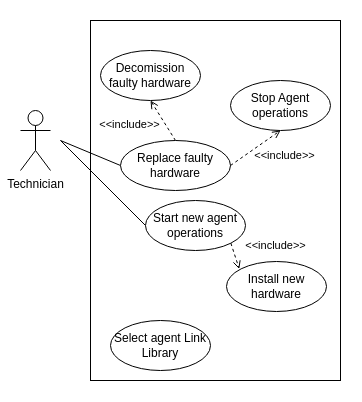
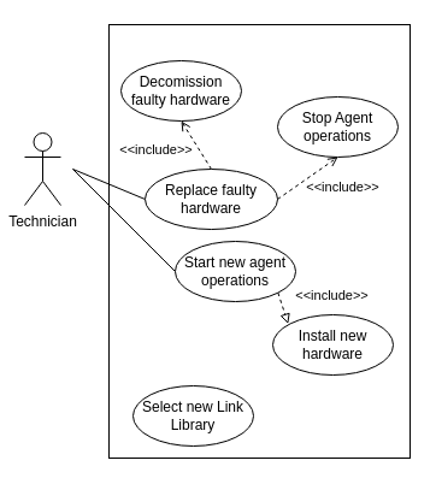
  <mxCell id="0" />
  <mxCell id="1" parent="0" />
  <mxCell id="2" value="Technician" style="shape=umlActor;verticalLabelPosition=bottom;verticalAlign=top;html=1;outlineConnect=0;" parent="1" vertex="1"><mxGeometry x="20" y="110" width="30" height="60" as="geometry" /></mxCell>
  <mxCell id="3" value="" style="rounded=0;whiteSpace=wrap;html=1;" parent="1" vertex="1"><mxGeometry x="90" y="20" width="250" height="360" as="geometry" /></mxCell>
  <mxCell id="4" value="Stop Agent operations" style="ellipse;whiteSpace=wrap;html=1;" parent="1" vertex="1"><mxGeometry x="230" y="80" width="100" height="50" as="geometry" /></mxCell>
  <mxCell id="5" value="Decomission faulty hardware" style="ellipse;whiteSpace=wrap;html=1;" parent="1" vertex="1"><mxGeometry x="100" y="50" width="100" height="50" as="geometry" /></mxCell>
  <mxCell id="6" value="" style="endArrow=open;html=1;rounded=0;dashed=1;endFill=0;entryX=0.5;entryY=1;entryDx=0;entryDy=0;exitX=0.5;exitY=0;exitDx=0;exitDy=0;" parent="1" source="15" target="5" edge="1"><mxGeometry width="50" height="50" relative="1" as="geometry"><mxPoint x="0" y="330" as="sourcePoint" /><mxPoint x="50" y="280" as="targetPoint" /></mxGeometry></mxCell>
  <mxCell id="7" value="&amp;lt;&amp;lt;include&amp;gt;&amp;gt;" style="edgeLabel;html=1;align=center;verticalAlign=middle;resizable=0;points=[];labelBackgroundColor=none;" parent="6" vertex="1" connectable="0"><mxGeometry x="-0.129" relative="1" as="geometry"><mxPoint x="-35" y="1" as="offset" /></mxGeometry></mxCell>
  <mxCell id="8" value="Install new hardware" style="ellipse;whiteSpace=wrap;html=1;" parent="1" vertex="1"><mxGeometry x="226" y="261" width="100" height="50" as="geometry" /></mxCell>
  <mxCell id="9" value="" style="endArrow=none;html=1;rounded=0;entryX=0;entryY=0.5;entryDx=0;entryDy=0;" parent="1" target="15" edge="1"><mxGeometry width="50" height="50" relative="1" as="geometry"><mxPoint x="60" y="140" as="sourcePoint" /><mxPoint x="100" y="100" as="targetPoint" /></mxGeometry></mxCell>
  <mxCell id="10" value="" style="endArrow=none;html=1;rounded=0;entryX=0;entryY=0.5;entryDx=0;entryDy=0;" parent="1" target="12" edge="1"><mxGeometry width="50" height="50" relative="1" as="geometry"><mxPoint x="60" y="140" as="sourcePoint" /><mxPoint x="120" y="120" as="targetPoint" /></mxGeometry></mxCell>
- <mxCell id="11" value="Select agent Link Library" style="ellipse;whiteSpace=wrap;html=1;" parent="1" vertex="1"><mxGeometry x="110" y="320" width="100" height="50" as="geometry" /></mxCell>
+ <mxCell id="11" value="Select new Link Library" style="ellipse;whiteSpace=wrap;html=1;" parent="1" vertex="1"><mxGeometry x="110" y="320" width="100" height="50" as="geometry" /></mxCell>
  <mxCell id="12" value="Start new agent operations" style="ellipse;whiteSpace=wrap;html=1;" vertex="1" parent="1"><mxGeometry x="145" y="200" width="100" height="50" as="geometry" /></mxCell>
- <mxCell id="13" value="" style="endArrow=open;html=1;rounded=0;dashed=1;endFill=0;entryX=0.128;entryY=0.151;entryDx=0;entryDy=0;exitX=1;exitY=1;exitDx=0;exitDy=0;entryPerimeter=0;" edge="1" parent="1" source="12" target="8"><mxGeometry width="50" height="50" relative="1" as="geometry"><mxPoint x="240" y="188" as="sourcePoint" /><mxPoint x="220" y="170" as="targetPoint" /></mxGeometry></mxCell>
+ <mxCell id="13" value="" style="endArrow=block;html=1;rounded=0;dashed=1;endFill=0;entryX=0.128;entryY=0.151;entryDx=0;entryDy=0;exitX=1;exitY=1;exitDx=0;exitDy=0;entryPerimeter=0;" edge="1" parent="1" source="12" target="8"><mxGeometry width="50" height="50" relative="1" as="geometry"><mxPoint x="240" y="188" as="sourcePoint" /><mxPoint x="220" y="170" as="targetPoint" /></mxGeometry></mxCell>
  <mxCell id="14" value="&amp;lt;&amp;lt;include&amp;gt;&amp;gt;" style="edgeLabel;html=1;align=center;verticalAlign=middle;resizable=0;points=[];labelBackgroundColor=none;" vertex="1" connectable="0" parent="13"><mxGeometry x="-0.129" relative="1" as="geometry"><mxPoint x="40" y="-10" as="offset" /></mxGeometry></mxCell>
  <mxCell id="15" value="Replace faulty hardware" style="ellipse;whiteSpace=wrap;html=1;" vertex="1" parent="1"><mxGeometry x="120" y="140" width="110" height="50" as="geometry" /></mxCell>
  <mxCell id="16" value="" style="endArrow=open;html=1;rounded=0;dashed=1;endFill=0;entryX=0.5;entryY=1;entryDx=0;entryDy=0;exitX=1;exitY=0.5;exitDx=0;exitDy=0;" edge="1" parent="1" source="15" target="4"><mxGeometry width="50" height="50" relative="1" as="geometry"><mxPoint x="185" y="150" as="sourcePoint" /><mxPoint x="160" y="110" as="targetPoint" /></mxGeometry></mxCell>
  <mxCell id="17" value="&amp;lt;&amp;lt;include&amp;gt;&amp;gt;" style="edgeLabel;html=1;align=center;verticalAlign=middle;resizable=0;points=[];labelBackgroundColor=none;" vertex="1" connectable="0" parent="16"><mxGeometry x="-0.129" relative="1" as="geometry"><mxPoint x="31" y="5" as="offset" /></mxGeometry></mxCell>
